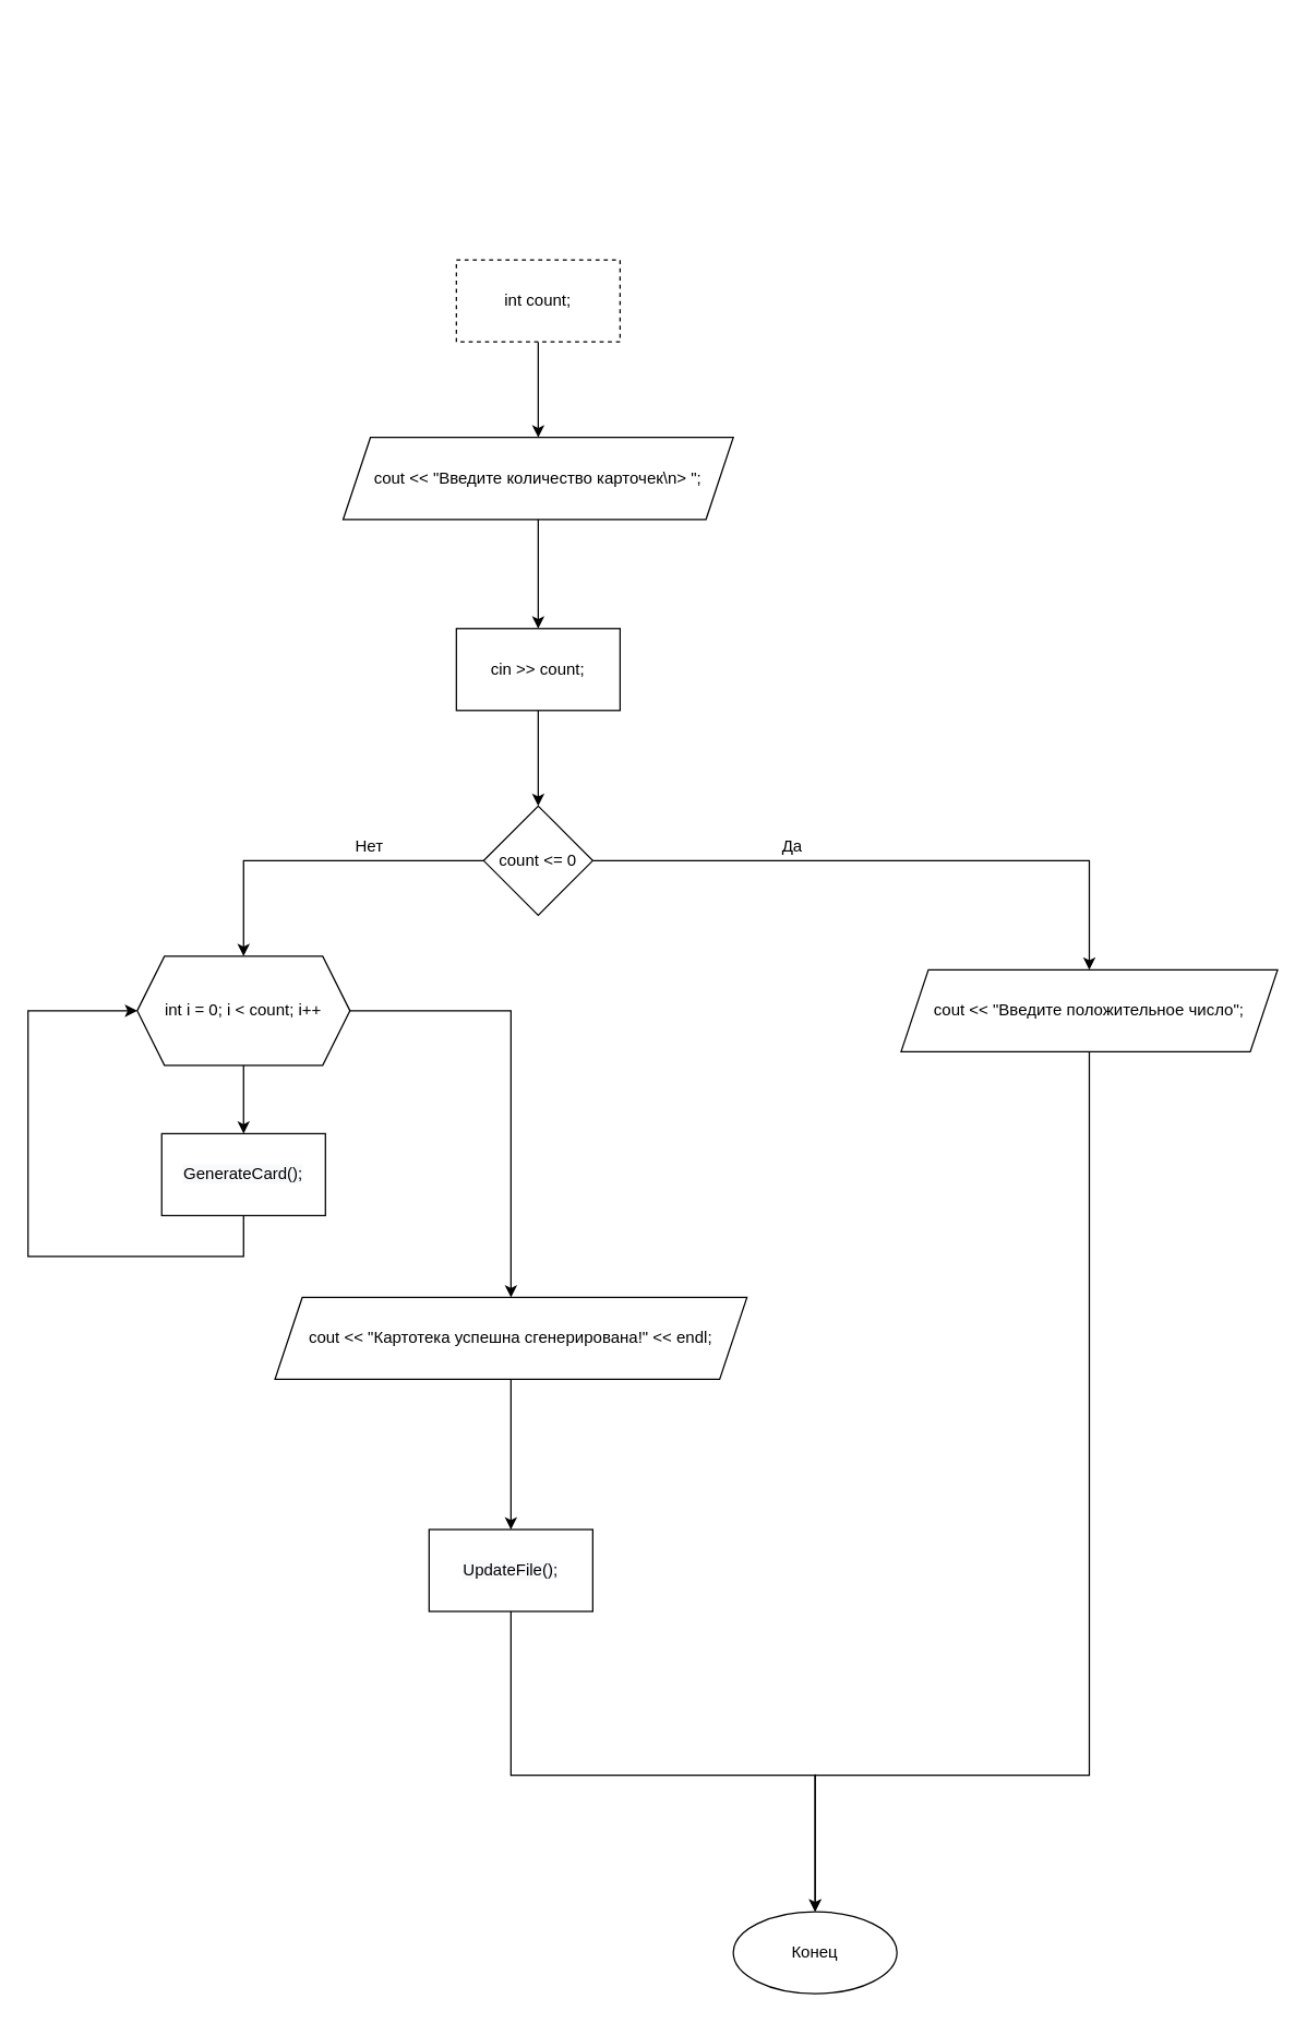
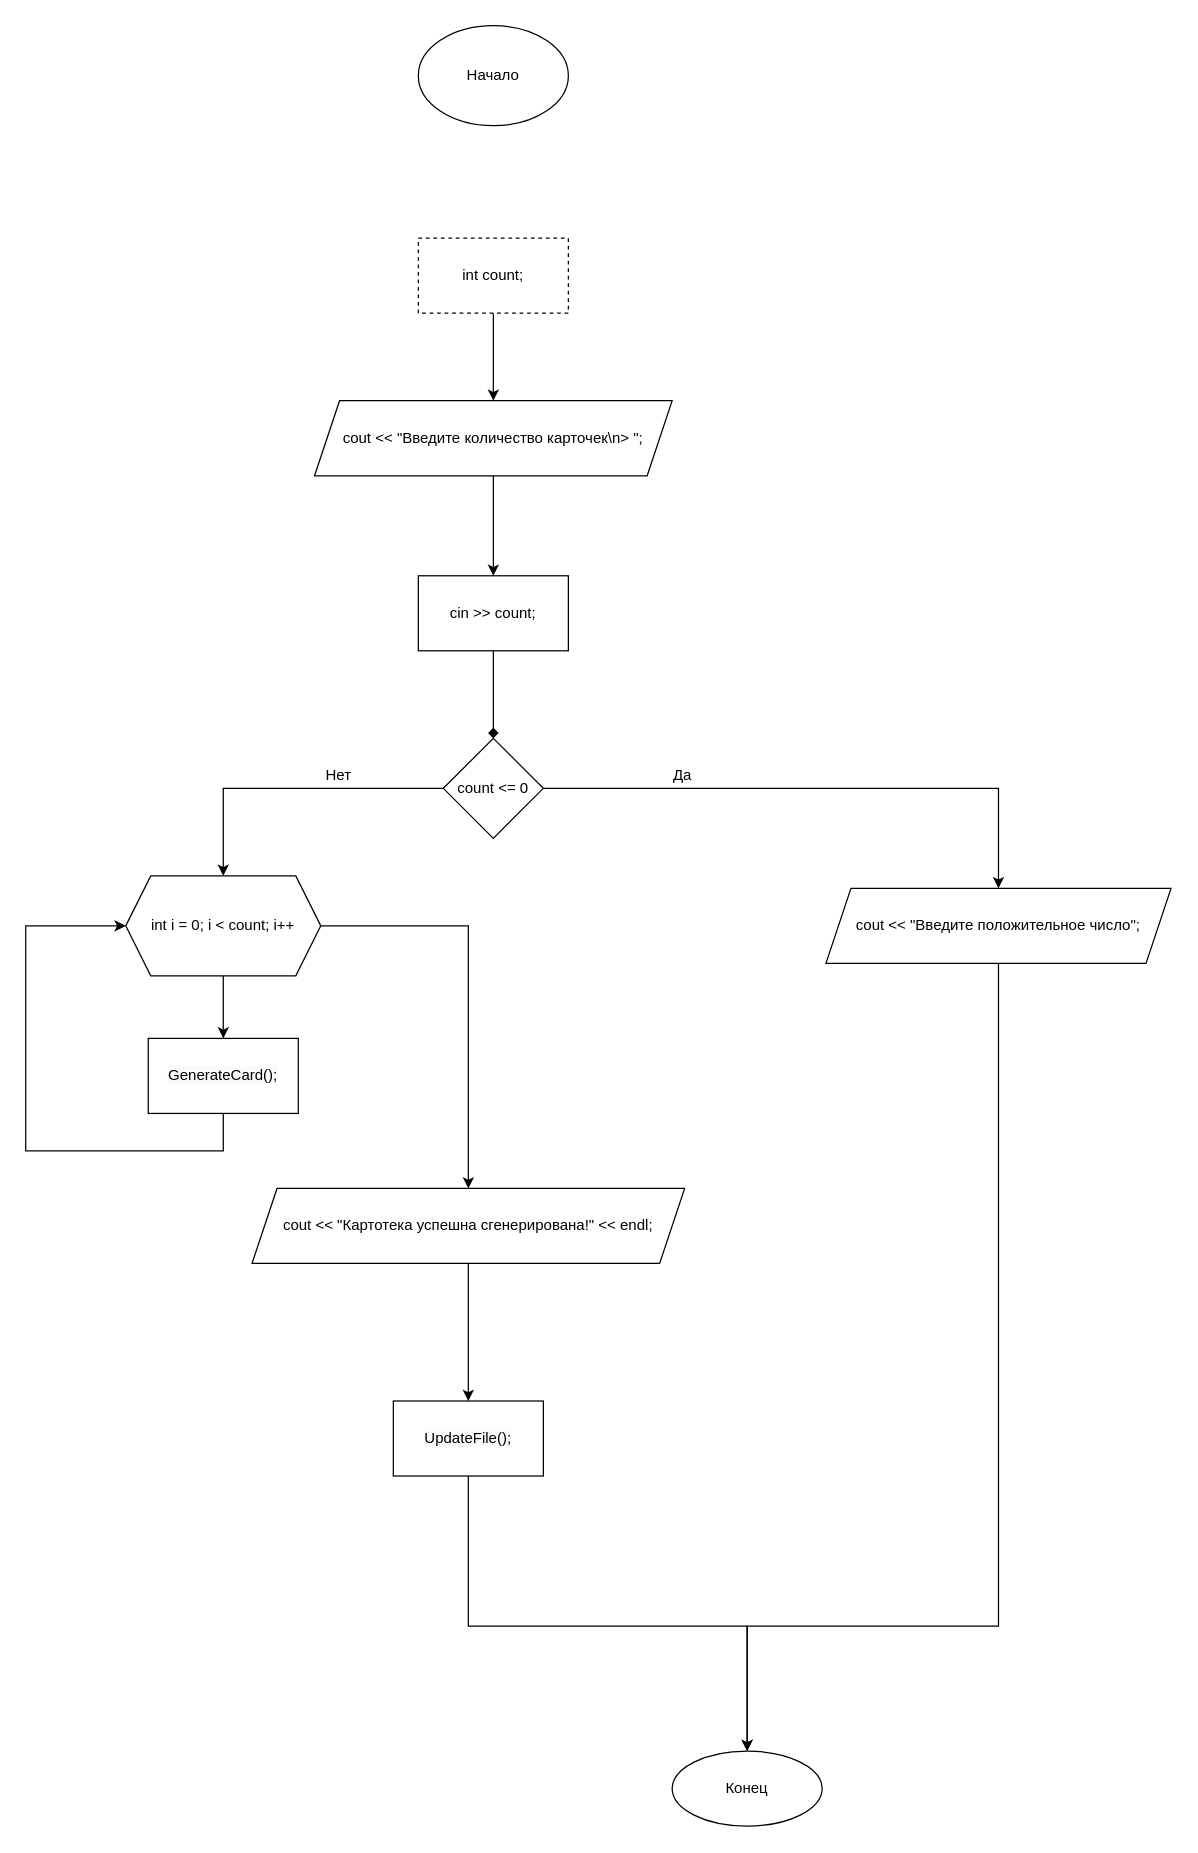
  <mxCell id="0" />
  <mxCell id="1" parent="0" />
+ <mxCell id="2" value="Начало" style="ellipse;whiteSpace=wrap;html=1;" parent="1" vertex="1"><mxGeometry x="334" y="20" width="120" height="80" as="geometry" /></mxCell>
  <mxCell id="3" value="" style="edgeStyle=orthogonalEdgeStyle;rounded=0;orthogonalLoop=1;jettySize=auto;html=1;" parent="1" source="4" target="6" edge="1"><mxGeometry relative="1" as="geometry" /></mxCell>
  <mxCell id="4" value="int count;" style="whiteSpace=wrap;html=1;dashed=1;" parent="1" vertex="1"><mxGeometry x="334" y="190" width="120" height="60" as="geometry" /></mxCell>
  <mxCell id="5" value="" style="edgeStyle=orthogonalEdgeStyle;rounded=0;orthogonalLoop=1;jettySize=auto;html=1;" parent="1" source="6" target="8" edge="1"><mxGeometry relative="1" as="geometry" /></mxCell>
  <mxCell id="6" value="cout &lt;&lt; &quot;Введите количество карточек\n&gt; &quot;;" style="shape=parallelogram;perimeter=parallelogramPerimeter;whiteSpace=wrap;html=1;fixedSize=1;" parent="1" vertex="1"><mxGeometry x="251" y="320" width="286" height="60" as="geometry" /></mxCell>
- <mxCell id="7" value="" style="edgeStyle=orthogonalEdgeStyle;rounded=0;orthogonalLoop=1;jettySize=auto;html=1;" parent="1" source="8" target="11" edge="1"><mxGeometry relative="1" as="geometry" /></mxCell>
+ <mxCell id="7" value="" style="edgeStyle=orthogonalEdgeStyle;rounded=0;orthogonalLoop=1;jettySize=auto;html=1;endArrow=diamond;" parent="1" source="8" target="11" edge="1"><mxGeometry relative="1" as="geometry" /></mxCell>
  <mxCell id="8" value="cin &gt;&gt; count;" style="whiteSpace=wrap;html=1;" parent="1" vertex="1"><mxGeometry x="334" y="460" width="120" height="60" as="geometry" /></mxCell>
  <mxCell id="9" value="" style="edgeStyle=orthogonalEdgeStyle;rounded=0;orthogonalLoop=1;jettySize=auto;html=1;" parent="1" source="11" target="13" edge="1"><mxGeometry relative="1" as="geometry" /></mxCell>
  <mxCell id="10" value="" style="edgeStyle=orthogonalEdgeStyle;rounded=0;orthogonalLoop=1;jettySize=auto;html=1;" parent="1" source="11" target="16" edge="1"><mxGeometry relative="1" as="geometry" /></mxCell>
  <mxCell id="11" value="count &lt;= 0" style="rhombus;whiteSpace=wrap;html=1;" parent="1" vertex="1"><mxGeometry x="354" y="590" width="80" height="80" as="geometry" /></mxCell>
  <mxCell id="12" value="" style="edgeStyle=orthogonalEdgeStyle;rounded=0;orthogonalLoop=1;jettySize=auto;html=1;" parent="1" source="13" target="19" edge="1"><mxGeometry relative="1" as="geometry"><Array as="points"><mxPoint x="798" y="1300" /><mxPoint x="597" y="1300" /></Array></mxGeometry></mxCell>
  <mxCell id="13" value="cout &lt;&lt; &quot;Введите положительное число&quot;;" style="shape=parallelogram;perimeter=parallelogramPerimeter;whiteSpace=wrap;html=1;fixedSize=1;" parent="1" vertex="1"><mxGeometry x="660" y="710" width="276" height="60" as="geometry" /></mxCell>
  <mxCell id="14" value="" style="edgeStyle=orthogonalEdgeStyle;rounded=0;orthogonalLoop=1;jettySize=auto;html=1;entryX=0.5;entryY=0;entryDx=0;entryDy=0;" parent="1" source="16" target="18" edge="1"><mxGeometry relative="1" as="geometry"><mxPoint x="374" y="880" as="targetPoint" /><Array as="points"><mxPoint x="374" y="740" /></Array></mxGeometry></mxCell>
  <mxCell id="15" value="" style="edgeStyle=orthogonalEdgeStyle;rounded=0;orthogonalLoop=1;jettySize=auto;html=1;" parent="1" source="16" target="23" edge="1"><mxGeometry relative="1" as="geometry" /></mxCell>
  <mxCell id="16" value="int i = 0; i &lt; count; i++" style="shape=hexagon;perimeter=hexagonPerimeter2;whiteSpace=wrap;html=1;fixedSize=1;" parent="1" vertex="1"><mxGeometry x="100" y="700" width="156" height="80" as="geometry" /></mxCell>
  <mxCell id="17" value="" style="edgeStyle=orthogonalEdgeStyle;rounded=0;orthogonalLoop=1;jettySize=auto;html=1;" edge="1" parent="1" source="18" target="25"><mxGeometry relative="1" as="geometry" /></mxCell>
  <mxCell id="18" value="cout &lt;&lt; &quot;Картотека успешна сгенерирована!&quot; &lt;&lt; endl;" style="shape=parallelogram;perimeter=parallelogramPerimeter;whiteSpace=wrap;html=1;fixedSize=1;" parent="1" vertex="1"><mxGeometry x="201" y="950" width="346" height="60" as="geometry" /></mxCell>
  <mxCell id="19" value="Конец" style="ellipse;whiteSpace=wrap;html=1;" parent="1" vertex="1"><mxGeometry x="537" y="1400" width="120" height="60" as="geometry" /></mxCell>
- <mxCell id="20" value="Да" style="text;html=1;align=center;verticalAlign=middle;resizable=0;points=[];autosize=1;strokeColor=none;fillColor=none;" parent="1" vertex="1"><mxGeometry x="565" y="610" width="30" height="20" as="geometry" /></mxCell>
+ <mxCell id="20" value="Да" style="text;html=1;align=center;verticalAlign=middle;resizable=0;points=[];autosize=1;strokeColor=none;fillColor=none;" parent="1" vertex="1"><mxGeometry x="530" y="610" width="30" height="20" as="geometry" /></mxCell>
  <mxCell id="21" value="Нет" style="text;html=1;align=center;verticalAlign=middle;resizable=0;points=[];autosize=1;strokeColor=none;fillColor=none;" parent="1" vertex="1"><mxGeometry x="250" y="610" width="40" height="20" as="geometry" /></mxCell>
  <mxCell id="22" style="edgeStyle=orthogonalEdgeStyle;rounded=0;orthogonalLoop=1;jettySize=auto;html=1;entryX=0;entryY=0.5;entryDx=0;entryDy=0;" parent="1" source="23" target="16" edge="1"><mxGeometry relative="1" as="geometry"><Array as="points"><mxPoint x="178" y="920" /><mxPoint x="20" y="920" /><mxPoint x="20" y="740" /></Array></mxGeometry></mxCell>
  <mxCell id="23" value="&lt;span style=&quot;color: rgb(0, 0, 0); font-family: Helvetica; font-size: 12px; font-style: normal; font-variant-ligatures: normal; font-variant-caps: normal; font-weight: 400; letter-spacing: normal; orphans: 2; text-align: center; text-indent: 0px; text-transform: none; widows: 2; word-spacing: 0px; -webkit-text-stroke-width: 0px; background-color: rgb(248, 249, 250); text-decoration-thickness: initial; text-decoration-style: initial; text-decoration-color: initial; float: none; display: inline !important;&quot;&gt;GenerateCard();&lt;/span&gt;" style="whiteSpace=wrap;html=1;" parent="1" vertex="1"><mxGeometry x="118" y="830" width="120" height="60" as="geometry" /></mxCell>
  <mxCell id="24" style="edgeStyle=orthogonalEdgeStyle;rounded=0;orthogonalLoop=1;jettySize=auto;html=1;entryX=0.5;entryY=0;entryDx=0;entryDy=0;" edge="1" parent="1" source="25" target="19"><mxGeometry relative="1" as="geometry"><Array as="points"><mxPoint x="374" y="1300" /><mxPoint x="597" y="1300" /></Array></mxGeometry></mxCell>
  <mxCell id="25" value="&lt;span style=&quot;color: rgb(0, 0, 0); font-family: Helvetica; font-size: 12px; font-style: normal; font-variant-ligatures: normal; font-variant-caps: normal; font-weight: 400; letter-spacing: normal; orphans: 2; text-align: center; text-indent: 0px; text-transform: none; widows: 2; word-spacing: 0px; -webkit-text-stroke-width: 0px; background-color: rgb(248, 249, 250); text-decoration-thickness: initial; text-decoration-style: initial; text-decoration-color: initial; float: none; display: inline !important;&quot;&gt;UpdateFile();&lt;/span&gt;" style="whiteSpace=wrap;html=1;" vertex="1" parent="1"><mxGeometry x="314" y="1120" width="120" height="60" as="geometry" /></mxCell>
